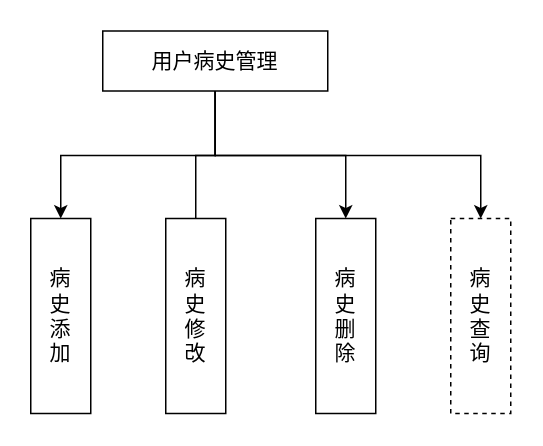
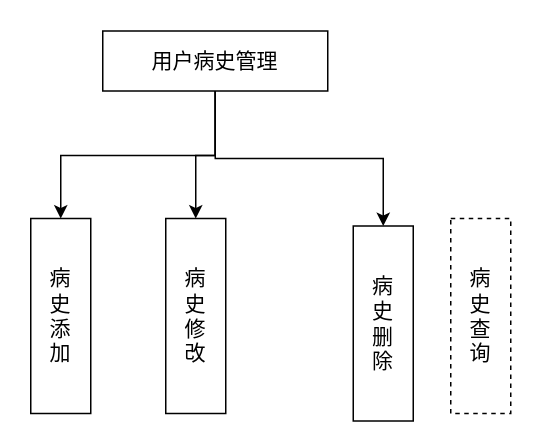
  <mxCell id="0" />
  <mxCell id="1" parent="0" />
  <mxCell id="2" style="edgeStyle=elbowEdgeStyle;rounded=0;orthogonalLoop=1;jettySize=auto;elbow=vertical;html=1;exitX=0.5;exitY=1;exitDx=0;exitDy=0;entryX=0.5;entryY=0;entryDx=0;entryDy=0;" parent="1" source="6" target="7" edge="1"><mxGeometry relative="1" as="geometry" /></mxCell>
- <mxCell id="3" style="edgeStyle=elbowEdgeStyle;rounded=0;orthogonalLoop=1;jettySize=auto;elbow=vertical;html=1;exitX=0.5;exitY=1;exitDx=0;exitDy=0;entryX=0.5;entryY=0;entryDx=0;entryDy=0;" parent="1" source="6" target="10" edge="1"><mxGeometry relative="1" as="geometry" /></mxCell>
- <mxCell id="4" style="edgeStyle=elbowEdgeStyle;rounded=0;orthogonalLoop=1;jettySize=auto;elbow=vertical;html=1;exitX=0.5;exitY=1;exitDx=0;exitDy=0;entryX=0.5;entryY=0;entryDx=0;entryDy=0;endArrow=none;" parent="1" source="6" target="8" edge="1"><mxGeometry relative="1" as="geometry" /></mxCell>
+ <mxCell id="4" style="edgeStyle=elbowEdgeStyle;rounded=0;orthogonalLoop=1;jettySize=auto;elbow=vertical;html=1;exitX=0.5;exitY=1;exitDx=0;exitDy=0;entryX=0.5;entryY=0;entryDx=0;entryDy=0;" parent="1" source="6" target="8" edge="1"><mxGeometry relative="1" as="geometry" /></mxCell>
  <mxCell id="5" style="edgeStyle=elbowEdgeStyle;rounded=0;orthogonalLoop=1;jettySize=auto;elbow=vertical;html=1;exitX=0.5;exitY=1;exitDx=0;exitDy=0;entryX=0.5;entryY=0;entryDx=0;entryDy=0;" parent="1" source="6" target="9" edge="1"><mxGeometry relative="1" as="geometry" /></mxCell>
  <mxCell id="6" value="&lt;font style=&quot;font-size: 14px&quot;&gt;用户病史管理&lt;/font&gt;" style="rounded=0;whiteSpace=wrap;html=1;" parent="1" vertex="1"><mxGeometry x="68" y="20" width="150" height="40" as="geometry" /></mxCell>
  <mxCell id="7" value="&lt;font style=&quot;font-size: 14px&quot;&gt;病&lt;br&gt;史&lt;br&gt;添&lt;br&gt;加&lt;/font&gt;" style="rounded=0;whiteSpace=wrap;html=1;" parent="1" vertex="1"><mxGeometry x="20" y="145" width="40" height="130" as="geometry" /></mxCell>
  <mxCell id="8" value="&lt;font style=&quot;font-size: 14px&quot;&gt;病&lt;br&gt;史&lt;br&gt;修&lt;br&gt;改&lt;/font&gt;" style="rounded=0;whiteSpace=wrap;html=1;" parent="1" vertex="1"><mxGeometry x="110" y="145" width="40" height="130" as="geometry" /></mxCell>
- <mxCell id="9" value="&lt;font style=&quot;font-size: 14px&quot;&gt;病&lt;br&gt;史&lt;br&gt;删&lt;br&gt;除&lt;/font&gt;" style="rounded=0;whiteSpace=wrap;html=1;" parent="1" vertex="1"><mxGeometry x="210" y="145" width="40" height="130" as="geometry" /></mxCell>
+ <mxCell id="9" value="&lt;font style=&quot;font-size: 14px&quot;&gt;病&lt;br&gt;史&lt;br&gt;删&lt;br&gt;除&lt;/font&gt;" style="rounded=0;whiteSpace=wrap;html=1;" parent="1" vertex="1"><mxGeometry x="235" y="150" width="40" height="130" as="geometry" /></mxCell>
  <mxCell id="10" value="&lt;font style=&quot;font-size: 14px&quot;&gt;病&lt;br&gt;史&lt;br&gt;查&lt;br&gt;询&lt;/font&gt;&lt;br&gt;" style="rounded=0;whiteSpace=wrap;html=1;dashed=1;" parent="1" vertex="1"><mxGeometry x="300" y="145" width="40" height="130" as="geometry" /></mxCell>
